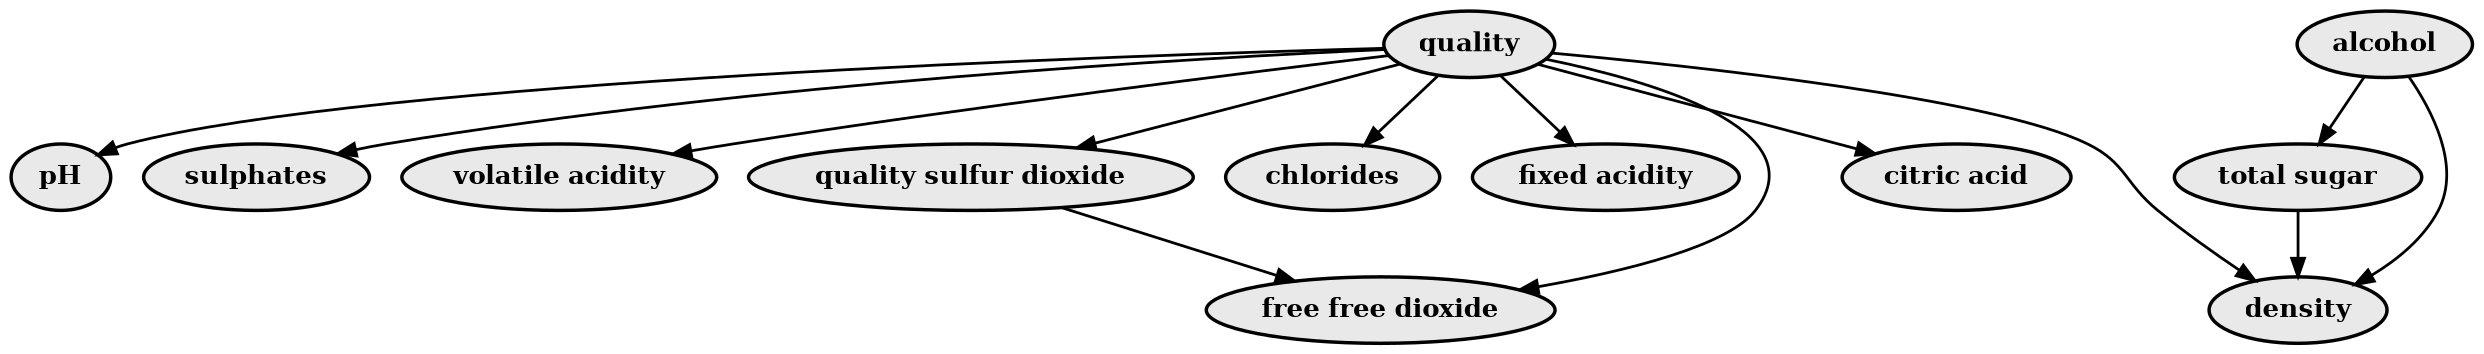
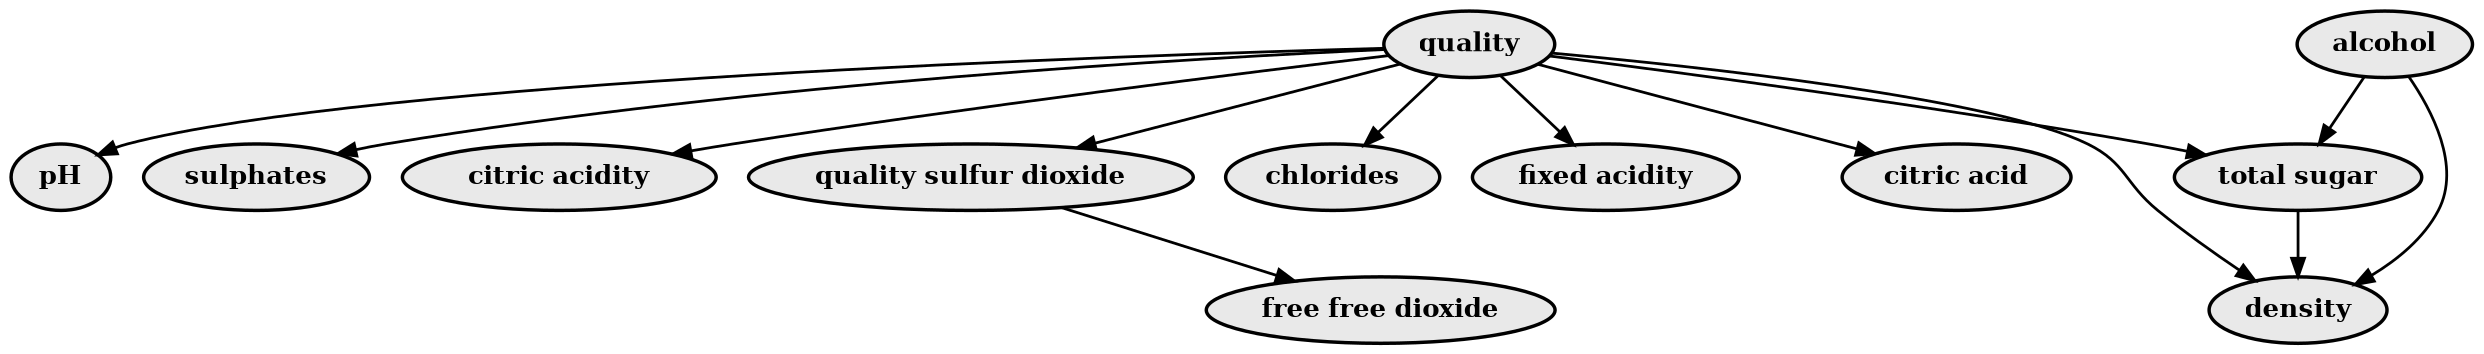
  digraph {
    node [fillcolor="#E9E9E9" fontname="times-bold" fontsize=14 penwidth=1.875 style=filled]
    edge [penwidth=1.5]
    quality
    pH
    sulphates
-   "volatile acidity"
+   "volatile acidity" [label="citric acidity"]
    n5 [label="quality sulfur dioxide"]
    chlorides
    "fixed acidity"
    n8 [label="free free dioxide"]
    "citric acid"
    density
    n11 [label="total sugar"]
    alcohol
    quality -> pH
    quality -> sulphates
    quality -> "volatile acidity"
    quality -> n5
    quality -> chlorides
    quality -> "fixed acidity"
-   quality -> n8
+   quality -> n11
    quality -> "citric acid"
    quality -> density
    n5 -> n8
    n11 -> density
    alcohol -> density
    alcohol -> n11
  }
